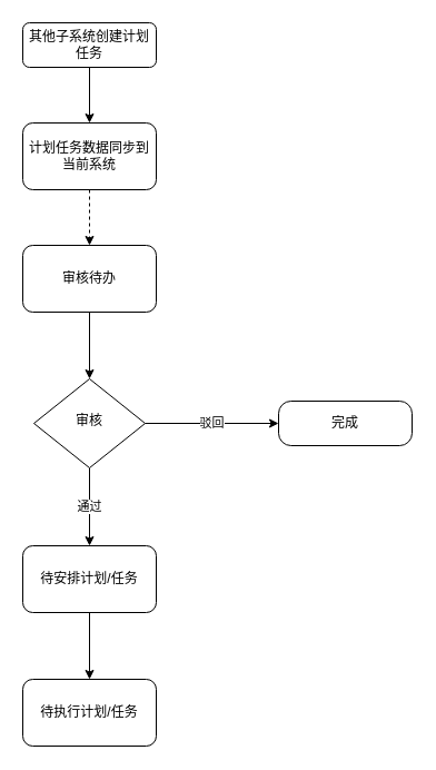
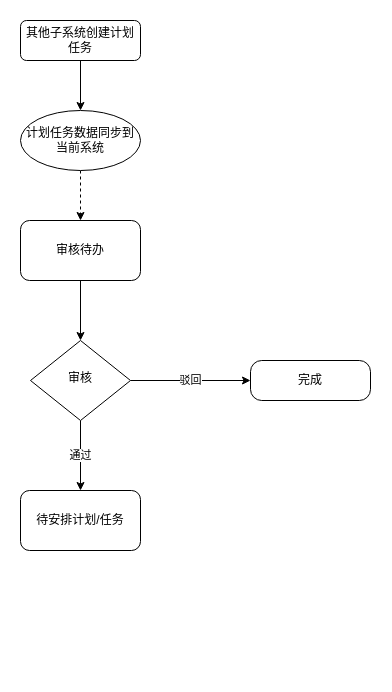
  <mxCell id="0" />
  <mxCell id="1" parent="0" />
  <mxCell id="2" value="" style="edgeStyle=orthogonalEdgeStyle;rounded=0;orthogonalLoop=1;jettySize=auto;html=1;" edge="1" parent="1" source="3" target="9"><mxGeometry relative="1" as="geometry" /></mxCell>
  <mxCell id="3" value="其他子系统创建计划任务" style="rounded=1;whiteSpace=wrap;html=1;fontSize=12;glass=0;strokeWidth=1;shadow=0;" parent="1" vertex="1"><mxGeometry x="20" y="20" width="120" height="40" as="geometry" /></mxCell>
  <mxCell id="4" value="完成" style="rounded=1;whiteSpace=wrap;html=1;fontSize=12;glass=0;strokeWidth=1;shadow=0;arcSize=28;" parent="1" vertex="1"><mxGeometry x="250" y="360" width="120" height="40" as="geometry" /></mxCell>
  <mxCell id="5" value="驳回" style="edgeStyle=orthogonalEdgeStyle;rounded=0;orthogonalLoop=1;jettySize=auto;html=1;entryX=0;entryY=0.5;entryDx=0;entryDy=0;" edge="1" parent="1" source="7" target="4"><mxGeometry relative="1" as="geometry" /></mxCell>
  <mxCell id="6" value="通过" style="edgeStyle=orthogonalEdgeStyle;rounded=0;orthogonalLoop=1;jettySize=auto;html=1;exitX=0.5;exitY=1;exitDx=0;exitDy=0;entryX=0.5;entryY=0;entryDx=0;entryDy=0;" edge="1" parent="1" source="7" target="13"><mxGeometry relative="1" as="geometry" /></mxCell>
  <mxCell id="7" value="审核" style="rhombus;whiteSpace=wrap;html=1;shadow=0;fontFamily=Helvetica;fontSize=12;align=center;strokeWidth=1;spacing=6;spacingTop=-4;" parent="1" vertex="1"><mxGeometry x="30" y="340" width="100" height="80" as="geometry" /></mxCell>
  <mxCell id="8" style="edgeStyle=orthogonalEdgeStyle;rounded=0;orthogonalLoop=1;jettySize=auto;html=1;dashed=1;" edge="1" parent="1" source="9" target="11"><mxGeometry relative="1" as="geometry" /></mxCell>
- <mxCell id="9" value="计划任务数据同步到当前系统" style="whiteSpace=wrap;html=1;rounded=1;shadow=0;strokeWidth=1;glass=0;" vertex="1" parent="1"><mxGeometry x="20" y="110" width="120" height="60" as="geometry" /></mxCell>
+ <mxCell id="9" value="计划任务数据同步到当前系统" style="ellipse;whiteSpace=wrap;html=1;shadow=0;strokeWidth=1;glass=0;" vertex="1" parent="1"><mxGeometry x="20" y="110" width="120" height="60" as="geometry" /></mxCell>
  <mxCell id="10" style="edgeStyle=orthogonalEdgeStyle;rounded=0;orthogonalLoop=1;jettySize=auto;html=1;entryX=0.5;entryY=0;entryDx=0;entryDy=0;" edge="1" parent="1" source="11" target="7"><mxGeometry relative="1" as="geometry" /></mxCell>
  <mxCell id="11" value="审核待办" style="rounded=1;whiteSpace=wrap;html=1;" vertex="1" parent="1"><mxGeometry x="20" y="220" width="120" height="60" as="geometry" /></mxCell>
- <mxCell id="12" value="" style="edgeStyle=orthogonalEdgeStyle;rounded=0;orthogonalLoop=1;jettySize=auto;html=1;" edge="1" parent="1" source="13" target="14"><mxGeometry relative="1" as="geometry" /></mxCell>
  <mxCell id="13" value="待安排计划/任务" style="rounded=1;whiteSpace=wrap;html=1;" vertex="1" parent="1"><mxGeometry x="20" y="490" width="120" height="60" as="geometry" /></mxCell>
- <mxCell id="14" value="&lt;span&gt;待执行计划/任务&lt;/span&gt;" style="whiteSpace=wrap;html=1;rounded=1;" vertex="1" parent="1"><mxGeometry x="20" y="610" width="120" height="60" as="geometry" /></mxCell>
